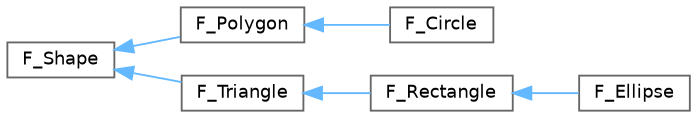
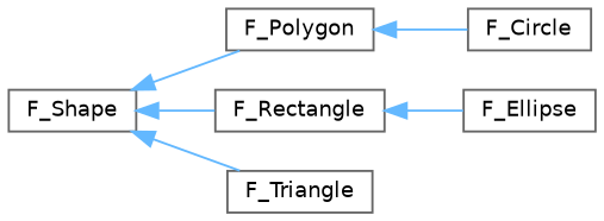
  digraph {
    rankdir=LR
    node [color=grey40 fillcolor=white fontname=Helvetica fontsize=10 shape=box style=filled]
    edge [color=steelblue1 dir=back fontname=Helvetica fontsize=10 labelfontname=Helvetica labelfontsize=10 style=solid]
    n1 [height=0.2 label=F_Shape width=0.4]
    n2 [height=0.2 label=F_Polygon width=0.4]
    n3 [height=0.2 label=F_Rectangle width=0.4]
    n4 [height=0.2 label=F_Triangle width=0.4]
    n5 [height=0.2 label=F_Circle width=0.4]
    n6 [height=0.2 label=F_Ellipse width=0.4]
    n1 -> n2
-   n4 -> n3
+   n1 -> n3
    n1 -> n4
    n2 -> n5
    n3 -> n6
  }
